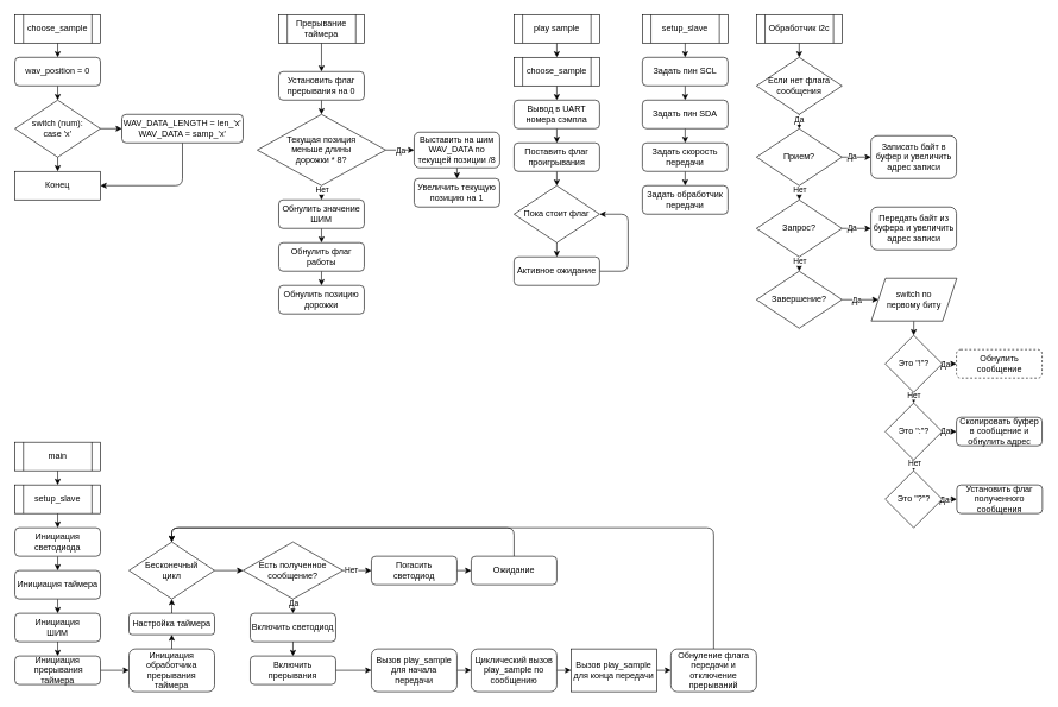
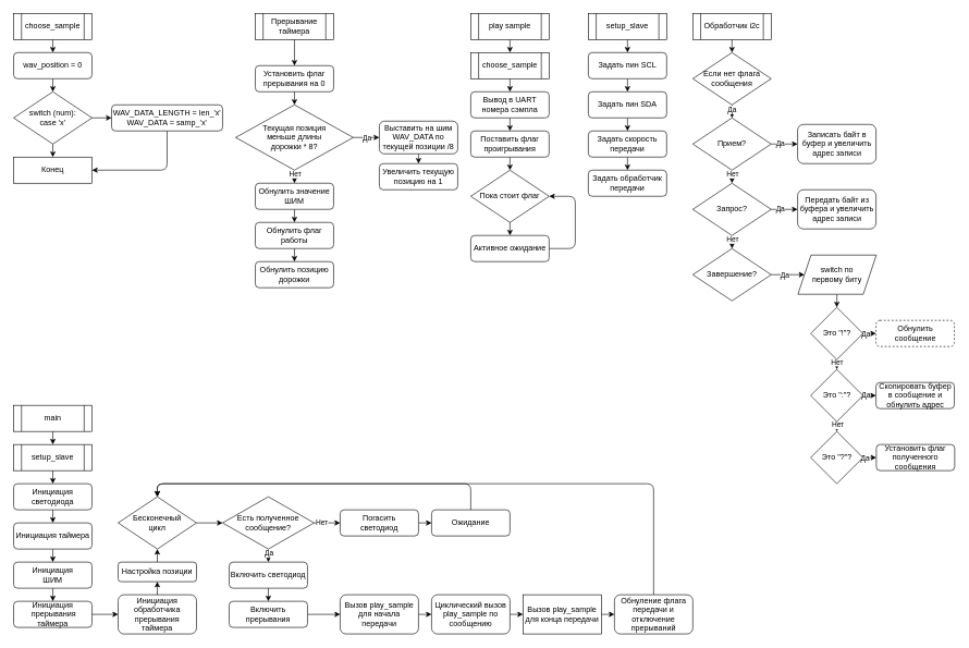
  <mxCell id="0" />
  <mxCell id="1" parent="0" />
  <mxCell id="2" style="edgeStyle=none;html=1;entryX=0.5;entryY=0;entryDx=0;entryDy=0;" edge="1" parent="1" source="3" target="8"><mxGeometry relative="1" as="geometry" /></mxCell>
  <mxCell id="3" value="choose_sample" style="shape=process;whiteSpace=wrap;html=1;backgroundOutline=1;" vertex="1" parent="1"><mxGeometry x="20" y="20" width="120" height="40" as="geometry" /></mxCell>
  <mxCell id="4" style="edgeStyle=none;html=1;entryX=0.5;entryY=0;entryDx=0;entryDy=0;" edge="1" parent="1" source="6" target="9"><mxGeometry relative="1" as="geometry" /></mxCell>
  <mxCell id="5" style="edgeStyle=none;html=1;entryX=0;entryY=0.5;entryDx=0;entryDy=0;" edge="1" parent="1" source="6" target="11"><mxGeometry relative="1" as="geometry" /></mxCell>
  <mxCell id="6" value="switch (num):&lt;br&gt;case 'x'" style="rhombus;whiteSpace=wrap;html=1;" vertex="1" parent="1"><mxGeometry x="20" y="140" width="120" height="80" as="geometry" /></mxCell>
  <mxCell id="7" style="edgeStyle=none;html=1;entryX=0.5;entryY=0;entryDx=0;entryDy=0;" edge="1" parent="1" source="8" target="6"><mxGeometry relative="1" as="geometry" /></mxCell>
  <mxCell id="8" value="wav_position = 0" style="rounded=1;whiteSpace=wrap;html=1;" vertex="1" parent="1"><mxGeometry x="20" y="80" width="120" height="40" as="geometry" /></mxCell>
  <mxCell id="9" value="Конец" style="rounded=0;whiteSpace=wrap;html=1;" vertex="1" parent="1"><mxGeometry x="20" y="240" width="120" height="40" as="geometry" /></mxCell>
  <mxCell id="10" style="edgeStyle=none;html=1;entryX=1;entryY=0.5;entryDx=0;entryDy=0;" edge="1" parent="1" source="11" target="9"><mxGeometry relative="1" as="geometry"><Array as="points"><mxPoint x="255" y="260" /></Array></mxGeometry></mxCell>
  <mxCell id="11" value="WAV_DATA_LENGTH = len_'x'&lt;br&gt;WAV_DATA = samp_'x'" style="rounded=1;whiteSpace=wrap;html=1;" vertex="1" parent="1"><mxGeometry x="170" y="160" width="170" height="40" as="geometry" /></mxCell>
  <mxCell id="12" style="edgeStyle=none;html=1;" edge="1" parent="1" source="13" target="15"><mxGeometry relative="1" as="geometry" /></mxCell>
  <mxCell id="13" value="Прерывание таймера" style="shape=process;whiteSpace=wrap;html=1;backgroundOutline=1;" vertex="1" parent="1"><mxGeometry x="390" y="20" width="120" height="40" as="geometry" /></mxCell>
  <mxCell id="14" style="edgeStyle=none;html=1;entryX=0.5;entryY=0;entryDx=0;entryDy=0;" edge="1" parent="1" source="15" target="20"><mxGeometry relative="1" as="geometry" /></mxCell>
  <mxCell id="15" value="Установить флаг прерывания на 0" style="rounded=1;whiteSpace=wrap;html=1;" vertex="1" parent="1"><mxGeometry x="390" y="100" width="120" height="40" as="geometry" /></mxCell>
  <mxCell id="16" style="edgeStyle=none;html=1;entryX=0.5;entryY=0;entryDx=0;entryDy=0;" edge="1" parent="1" source="20" target="22"><mxGeometry relative="1" as="geometry" /></mxCell>
  <mxCell id="17" value="Нет" style="edgeLabel;html=1;align=center;verticalAlign=middle;resizable=0;points=[];" vertex="1" connectable="0" parent="16"><mxGeometry x="-0.467" relative="1" as="geometry"><mxPoint as="offset" /></mxGeometry></mxCell>
  <mxCell id="18" style="edgeStyle=none;html=1;entryX=0;entryY=0.5;entryDx=0;entryDy=0;" edge="1" parent="1" source="20" target="27"><mxGeometry relative="1" as="geometry" /></mxCell>
  <mxCell id="19" value="Да" style="edgeLabel;html=1;align=center;verticalAlign=middle;resizable=0;points=[];" vertex="1" connectable="0" parent="18"><mxGeometry x="-0.517" y="-1" relative="1" as="geometry"><mxPoint x="10" y="-1" as="offset" /></mxGeometry></mxCell>
  <mxCell id="20" value="Текущая позиция &lt;br&gt;меньше длины &lt;br&gt;дорожки * 8?" style="rhombus;whiteSpace=wrap;html=1;" vertex="1" parent="1"><mxGeometry x="360" y="160" width="180" height="100" as="geometry" /></mxCell>
  <mxCell id="21" style="edgeStyle=none;html=1;entryX=0.5;entryY=0;entryDx=0;entryDy=0;" edge="1" parent="1" source="22" target="24"><mxGeometry relative="1" as="geometry" /></mxCell>
  <mxCell id="22" value="Обнулить значение&lt;br&gt;ШИМ" style="rounded=1;whiteSpace=wrap;html=1;" vertex="1" parent="1"><mxGeometry x="390" y="280" width="120" height="40" as="geometry" /></mxCell>
  <mxCell id="23" style="edgeStyle=none;html=1;entryX=0.5;entryY=0;entryDx=0;entryDy=0;" edge="1" parent="1" source="24" target="25"><mxGeometry relative="1" as="geometry" /></mxCell>
  <mxCell id="24" value="Обнулить флаг работы" style="rounded=1;whiteSpace=wrap;html=1;" vertex="1" parent="1"><mxGeometry x="390" y="340" width="120" height="40" as="geometry" /></mxCell>
  <mxCell id="25" value="Обнулить позицию дорожки" style="rounded=1;whiteSpace=wrap;html=1;" vertex="1" parent="1"><mxGeometry x="390" y="400" width="120" height="40" as="geometry" /></mxCell>
  <mxCell id="26" style="edgeStyle=none;html=1;entryX=0.5;entryY=0;entryDx=0;entryDy=0;" edge="1" parent="1" source="27" target="28"><mxGeometry relative="1" as="geometry" /></mxCell>
  <mxCell id="27" value="Выставить на шим WAV_DATA по текущей позиции /8" style="rounded=1;whiteSpace=wrap;html=1;" vertex="1" parent="1"><mxGeometry x="580" y="185" width="120" height="50" as="geometry" /></mxCell>
  <mxCell id="28" value="Увеличить текущую позицию на 1" style="rounded=1;whiteSpace=wrap;html=1;" vertex="1" parent="1"><mxGeometry x="580" y="250" width="120" height="40" as="geometry" /></mxCell>
  <mxCell id="29" style="edgeStyle=none;html=1;entryX=0.5;entryY=0;entryDx=0;entryDy=0;" edge="1" parent="1" source="30" target="32"><mxGeometry relative="1" as="geometry" /></mxCell>
  <mxCell id="30" value="play sample" style="shape=process;whiteSpace=wrap;html=1;backgroundOutline=1;" vertex="1" parent="1"><mxGeometry x="720" y="20" width="120" height="40" as="geometry" /></mxCell>
  <mxCell id="31" style="edgeStyle=none;html=1;entryX=0.5;entryY=0;entryDx=0;entryDy=0;" edge="1" parent="1" source="32" target="34"><mxGeometry relative="1" as="geometry" /></mxCell>
  <mxCell id="32" value="choose_sample" style="shape=process;whiteSpace=wrap;html=1;backgroundOutline=1;" vertex="1" parent="1"><mxGeometry x="720" y="80" width="120" height="40" as="geometry" /></mxCell>
  <mxCell id="33" style="edgeStyle=none;html=1;entryX=0.5;entryY=0;entryDx=0;entryDy=0;" edge="1" parent="1" source="34" target="36"><mxGeometry relative="1" as="geometry" /></mxCell>
  <mxCell id="34" value="Вывод в UART номера сэмпла" style="rounded=1;whiteSpace=wrap;html=1;" vertex="1" parent="1"><mxGeometry x="720" y="140" width="120" height="40" as="geometry" /></mxCell>
  <mxCell id="35" style="edgeStyle=none;html=1;entryX=0.5;entryY=0;entryDx=0;entryDy=0;" edge="1" parent="1" source="36" target="38"><mxGeometry relative="1" as="geometry" /></mxCell>
  <mxCell id="36" value="Поставить флаг проигрывания" style="rounded=1;whiteSpace=wrap;html=1;" vertex="1" parent="1"><mxGeometry x="720" y="200" width="120" height="40" as="geometry" /></mxCell>
  <mxCell id="37" style="edgeStyle=none;html=1;entryX=0.5;entryY=0;entryDx=0;entryDy=0;" edge="1" parent="1" source="38" target="40"><mxGeometry relative="1" as="geometry" /></mxCell>
  <mxCell id="38" value="Пока стоит флаг" style="rhombus;whiteSpace=wrap;html=1;" vertex="1" parent="1"><mxGeometry x="720" y="260" width="120" height="80" as="geometry" /></mxCell>
  <mxCell id="39" style="edgeStyle=none;html=1;entryX=1;entryY=0.5;entryDx=0;entryDy=0;" edge="1" parent="1" source="40" target="38"><mxGeometry relative="1" as="geometry"><Array as="points"><mxPoint x="880" y="380" /><mxPoint x="880" y="300" /></Array></mxGeometry></mxCell>
  <mxCell id="40" value="Активное ожидание" style="rounded=1;whiteSpace=wrap;html=1;" vertex="1" parent="1"><mxGeometry x="720" y="360" width="120" height="40" as="geometry" /></mxCell>
  <mxCell id="41" style="edgeStyle=none;html=1;entryX=0.5;entryY=0;entryDx=0;entryDy=0;" edge="1" parent="1" source="42" target="44"><mxGeometry relative="1" as="geometry" /></mxCell>
  <mxCell id="42" value="setup_slave" style="shape=process;whiteSpace=wrap;html=1;backgroundOutline=1;" vertex="1" parent="1"><mxGeometry x="900" y="20" width="120" height="40" as="geometry" /></mxCell>
  <mxCell id="43" style="edgeStyle=none;html=1;entryX=0.5;entryY=0;entryDx=0;entryDy=0;" edge="1" parent="1" source="44" target="46"><mxGeometry relative="1" as="geometry" /></mxCell>
  <mxCell id="44" value="Задать пин SCL" style="rounded=1;whiteSpace=wrap;html=1;" vertex="1" parent="1"><mxGeometry x="900" y="80" width="120" height="40" as="geometry" /></mxCell>
  <mxCell id="45" style="edgeStyle=none;html=1;entryX=0.5;entryY=0;entryDx=0;entryDy=0;" edge="1" parent="1" source="46" target="48"><mxGeometry relative="1" as="geometry" /></mxCell>
  <mxCell id="46" value="Задать пин SDA" style="rounded=1;whiteSpace=wrap;html=1;" vertex="1" parent="1"><mxGeometry x="900" y="140" width="120" height="40" as="geometry" /></mxCell>
  <mxCell id="47" style="edgeStyle=none;html=1;entryX=0.5;entryY=0;entryDx=0;entryDy=0;" edge="1" parent="1" source="48" target="49"><mxGeometry relative="1" as="geometry" /></mxCell>
  <mxCell id="48" value="Задать скорость передачи" style="rounded=1;whiteSpace=wrap;html=1;" vertex="1" parent="1"><mxGeometry x="900" y="200" width="120" height="40" as="geometry" /></mxCell>
  <mxCell id="49" value="Задать обработчик передачи" style="rounded=1;whiteSpace=wrap;html=1;" vertex="1" parent="1"><mxGeometry x="900" y="260" width="120" height="40" as="geometry" /></mxCell>
  <mxCell id="50" style="edgeStyle=none;html=1;entryX=0.5;entryY=0;entryDx=0;entryDy=0;" edge="1" parent="1" source="51" target="54"><mxGeometry relative="1" as="geometry" /></mxCell>
  <mxCell id="51" value="Обработчик i2c" style="shape=process;whiteSpace=wrap;html=1;backgroundOutline=1;" vertex="1" parent="1"><mxGeometry x="1060" y="20" width="120" height="40" as="geometry" /></mxCell>
  <mxCell id="52" style="edgeStyle=none;html=1;entryX=0.5;entryY=0;entryDx=0;entryDy=0;" edge="1" parent="1" source="54" target="59"><mxGeometry relative="1" as="geometry" /></mxCell>
  <mxCell id="53" value="Да" style="edgeLabel;html=1;align=center;verticalAlign=middle;resizable=0;points=[];" vertex="1" connectable="0" parent="52"><mxGeometry x="-0.321" y="-1" relative="1" as="geometry"><mxPoint as="offset" /></mxGeometry></mxCell>
  <mxCell id="54" value="Если нет флага сообщения" style="rhombus;whiteSpace=wrap;html=1;" vertex="1" parent="1"><mxGeometry x="1060" y="80" width="120" height="80" as="geometry" /></mxCell>
  <mxCell id="55" style="edgeStyle=none;html=1;entryX=0.5;entryY=0;entryDx=0;entryDy=0;" edge="1" parent="1" source="59" target="64"><mxGeometry relative="1" as="geometry" /></mxCell>
  <mxCell id="56" value="Нет" style="edgeLabel;html=1;align=center;verticalAlign=middle;resizable=0;points=[];" vertex="1" connectable="0" parent="55"><mxGeometry x="-0.53" relative="1" as="geometry"><mxPoint as="offset" /></mxGeometry></mxCell>
  <mxCell id="57" style="edgeStyle=none;html=1;entryX=0;entryY=0.5;entryDx=0;entryDy=0;" edge="1" parent="1" source="59" target="68"><mxGeometry relative="1" as="geometry" /></mxCell>
  <mxCell id="58" value="Да" style="edgeLabel;html=1;align=center;verticalAlign=middle;resizable=0;points=[];" vertex="1" connectable="0" parent="57"><mxGeometry x="-0.379" y="1" relative="1" as="geometry"><mxPoint as="offset" /></mxGeometry></mxCell>
  <mxCell id="59" value="Прием?" style="rhombus;whiteSpace=wrap;html=1;" vertex="1" parent="1"><mxGeometry x="1060" y="180" width="120" height="80" as="geometry" /></mxCell>
  <mxCell id="60" style="edgeStyle=none;html=1;entryX=0.5;entryY=0;entryDx=0;entryDy=0;" edge="1" parent="1" source="64" target="67"><mxGeometry relative="1" as="geometry" /></mxCell>
  <mxCell id="61" value="Нет" style="edgeLabel;html=1;align=center;verticalAlign=middle;resizable=0;points=[];" vertex="1" connectable="0" parent="60"><mxGeometry x="-0.507" relative="1" as="geometry"><mxPoint as="offset" /></mxGeometry></mxCell>
  <mxCell id="62" style="edgeStyle=none;html=1;entryX=0;entryY=0.5;entryDx=0;entryDy=0;" edge="1" parent="1" source="64" target="69"><mxGeometry relative="1" as="geometry" /></mxCell>
  <mxCell id="63" value="Да" style="edgeLabel;html=1;align=center;verticalAlign=middle;resizable=0;points=[];" vertex="1" connectable="0" parent="62"><mxGeometry x="-0.379" y="1" relative="1" as="geometry"><mxPoint as="offset" /></mxGeometry></mxCell>
  <mxCell id="64" value="Запрос?" style="rhombus;whiteSpace=wrap;html=1;" vertex="1" parent="1"><mxGeometry x="1060" y="280" width="120" height="80" as="geometry" /></mxCell>
  <mxCell id="65" style="edgeStyle=none;html=1;entryX=0;entryY=0.5;entryDx=0;entryDy=0;" edge="1" parent="1" source="67" target="71"><mxGeometry relative="1" as="geometry" /></mxCell>
  <mxCell id="66" value="Да" style="edgeLabel;html=1;align=center;verticalAlign=middle;resizable=0;points=[];" vertex="1" connectable="0" parent="65"><mxGeometry x="-0.224" relative="1" as="geometry"><mxPoint as="offset" /></mxGeometry></mxCell>
  <mxCell id="67" value="Завершение?" style="rhombus;whiteSpace=wrap;html=1;" vertex="1" parent="1"><mxGeometry x="1060" y="380" width="120" height="80" as="geometry" /></mxCell>
  <mxCell id="68" value="Записать байт в буфер и увеличить адрес записи" style="rounded=1;whiteSpace=wrap;html=1;" vertex="1" parent="1"><mxGeometry x="1220.5" y="190" width="120" height="60" as="geometry" /></mxCell>
  <mxCell id="69" value="Передать байт из буфера и увеличить адрес записи" style="rounded=1;whiteSpace=wrap;html=1;" vertex="1" parent="1"><mxGeometry x="1220.5" y="290" width="120" height="60" as="geometry" /></mxCell>
  <mxCell id="70" style="edgeStyle=none;html=1;entryX=0.5;entryY=0;entryDx=0;entryDy=0;" edge="1" parent="1" source="71" target="76"><mxGeometry relative="1" as="geometry" /></mxCell>
  <mxCell id="71" value="switch по &lt;br&gt;первому биту" style="shape=parallelogram;perimeter=parallelogramPerimeter;whiteSpace=wrap;html=1;fixedSize=1;" vertex="1" parent="1"><mxGeometry x="1221" y="390" width="120" height="60" as="geometry" /></mxCell>
  <mxCell id="72" style="edgeStyle=none;html=1;entryX=0;entryY=0.5;entryDx=0;entryDy=0;" edge="1" parent="1" source="76" target="85"><mxGeometry relative="1" as="geometry" /></mxCell>
  <mxCell id="73" value="Да" style="edgeLabel;html=1;align=center;verticalAlign=middle;resizable=0;points=[];" vertex="1" connectable="0" parent="72"><mxGeometry x="-0.606" relative="1" as="geometry"><mxPoint as="offset" /></mxGeometry></mxCell>
  <mxCell id="74" style="edgeStyle=none;html=1;entryX=0.5;entryY=0;entryDx=0;entryDy=0;" edge="1" parent="1" source="76" target="84"><mxGeometry relative="1" as="geometry" /></mxCell>
  <mxCell id="75" value="Нет" style="edgeLabel;html=1;align=center;verticalAlign=middle;resizable=0;points=[];" vertex="1" connectable="0" parent="74"><mxGeometry x="-0.56" relative="1" as="geometry"><mxPoint as="offset" /></mxGeometry></mxCell>
  <mxCell id="76" value="Это &quot;!&quot;?" style="rhombus;whiteSpace=wrap;html=1;" vertex="1" parent="1"><mxGeometry x="1240.5" y="470" width="80" height="80" as="geometry" /></mxCell>
  <mxCell id="77" style="edgeStyle=none;html=1;entryX=0;entryY=0.5;entryDx=0;entryDy=0;" edge="1" parent="1" source="79" target="86"><mxGeometry relative="1" as="geometry" /></mxCell>
  <mxCell id="78" value="Да" style="edgeLabel;html=1;align=center;verticalAlign=middle;resizable=0;points=[];" vertex="1" connectable="0" parent="77"><mxGeometry x="-0.661" relative="1" as="geometry"><mxPoint as="offset" /></mxGeometry></mxCell>
  <mxCell id="79" value="Это &quot;?&quot;?" style="rhombus;whiteSpace=wrap;html=1;" vertex="1" parent="1"><mxGeometry x="1240.5" y="660" width="80" height="80" as="geometry" /></mxCell>
  <mxCell id="80" style="edgeStyle=none;html=1;entryX=0;entryY=0.5;entryDx=0;entryDy=0;" edge="1" parent="1" source="84" target="87"><mxGeometry relative="1" as="geometry" /></mxCell>
  <mxCell id="81" value="Да" style="edgeLabel;html=1;align=center;verticalAlign=middle;resizable=0;points=[];" vertex="1" connectable="0" parent="80"><mxGeometry x="-0.606" y="1" relative="1" as="geometry"><mxPoint as="offset" /></mxGeometry></mxCell>
  <mxCell id="82" style="edgeStyle=none;html=1;" edge="1" parent="1" source="84" target="79"><mxGeometry relative="1" as="geometry" /></mxCell>
  <mxCell id="83" value="Нет" style="edgeLabel;html=1;align=center;verticalAlign=middle;resizable=0;points=[];" vertex="1" connectable="0" parent="82"><mxGeometry x="-0.482" y="1" relative="1" as="geometry"><mxPoint as="offset" /></mxGeometry></mxCell>
  <mxCell id="84" value="Это &quot;:&quot;?" style="rhombus;whiteSpace=wrap;html=1;" vertex="1" parent="1"><mxGeometry x="1240.5" y="565" width="80" height="80" as="geometry" /></mxCell>
  <mxCell id="85" value="Обнулить сообщение" style="rounded=1;whiteSpace=wrap;html=1;dashed=1;" vertex="1" parent="1"><mxGeometry x="1340.5" y="490" width="120" height="40" as="geometry" /></mxCell>
  <mxCell id="86" value="Установить флаг полученного сообщения" style="rounded=1;whiteSpace=wrap;html=1;" vertex="1" parent="1"><mxGeometry x="1341" y="680" width="120" height="40" as="geometry" /></mxCell>
  <mxCell id="87" value="Скопировать буфер в сообщение и обнулить адрес" style="rounded=1;whiteSpace=wrap;html=1;" vertex="1" parent="1"><mxGeometry x="1340.5" y="585" width="120" height="40" as="geometry" /></mxCell>
  <mxCell id="88" style="edgeStyle=none;html=1;entryX=0.5;entryY=0;entryDx=0;entryDy=0;" edge="1" parent="1" source="89" target="93"><mxGeometry relative="1" as="geometry" /></mxCell>
  <mxCell id="89" value="main" style="shape=process;whiteSpace=wrap;html=1;backgroundOutline=1;" vertex="1" parent="1"><mxGeometry x="20" y="620" width="120" height="40" as="geometry" /></mxCell>
  <mxCell id="90" style="edgeStyle=none;html=1;" edge="1" parent="1" source="91" target="95"><mxGeometry relative="1" as="geometry" /></mxCell>
  <mxCell id="91" value="Инициация светодиода" style="rounded=1;whiteSpace=wrap;html=1;" vertex="1" parent="1"><mxGeometry x="20" y="740" width="120" height="40" as="geometry" /></mxCell>
  <mxCell id="92" style="edgeStyle=none;html=1;" edge="1" parent="1" source="93" target="91"><mxGeometry relative="1" as="geometry" /></mxCell>
  <mxCell id="93" value="setup_slave" style="shape=process;whiteSpace=wrap;html=1;backgroundOutline=1;" vertex="1" parent="1"><mxGeometry x="20" y="680" width="120" height="40" as="geometry" /></mxCell>
  <mxCell id="94" style="edgeStyle=none;html=1;entryX=0.5;entryY=0;entryDx=0;entryDy=0;" edge="1" parent="1" source="95" target="97"><mxGeometry relative="1" as="geometry" /></mxCell>
  <mxCell id="95" value="Инициация таймера" style="rounded=1;whiteSpace=wrap;html=1;" vertex="1" parent="1"><mxGeometry x="20" y="800" width="120" height="40" as="geometry" /></mxCell>
  <mxCell id="96" style="edgeStyle=none;html=1;" edge="1" parent="1" source="97" target="99"><mxGeometry relative="1" as="geometry" /></mxCell>
  <mxCell id="97" value="Инициация&lt;br&gt;ШИМ" style="rounded=1;whiteSpace=wrap;html=1;" vertex="1" parent="1"><mxGeometry x="20" y="860" width="120" height="40" as="geometry" /></mxCell>
  <mxCell id="98" style="edgeStyle=none;html=1;entryX=0;entryY=0.5;entryDx=0;entryDy=0;" edge="1" parent="1" source="99" target="101"><mxGeometry relative="1" as="geometry" /></mxCell>
  <mxCell id="99" value="Инициация&lt;br&gt;&amp;nbsp;прерывания таймера" style="rounded=1;whiteSpace=wrap;html=1;" vertex="1" parent="1"><mxGeometry x="20" y="920" width="120" height="40" as="geometry" /></mxCell>
  <mxCell id="100" style="edgeStyle=none;html=1;entryX=0.5;entryY=1;entryDx=0;entryDy=0;" edge="1" parent="1" source="101" target="103"><mxGeometry relative="1" as="geometry" /></mxCell>
  <mxCell id="101" value="Инициация&lt;br&gt;обработчика прерывания таймера" style="rounded=1;whiteSpace=wrap;html=1;" vertex="1" parent="1"><mxGeometry x="180" y="910" width="120" height="60" as="geometry" /></mxCell>
  <mxCell id="102" style="edgeStyle=none;html=1;entryX=0.5;entryY=1;entryDx=0;entryDy=0;" edge="1" parent="1" source="103" target="105"><mxGeometry relative="1" as="geometry" /></mxCell>
- <mxCell id="103" value="Настройка таймера" style="rounded=1;whiteSpace=wrap;html=1;" vertex="1" parent="1"><mxGeometry x="180" y="860" width="120" height="30" as="geometry" /></mxCell>
+ <mxCell id="103" value="Настройка позиции" style="rounded=1;whiteSpace=wrap;html=1;" vertex="1" parent="1"><mxGeometry x="180" y="860" width="120" height="30" as="geometry" /></mxCell>
  <mxCell id="104" style="edgeStyle=none;html=1;entryX=0;entryY=0.5;entryDx=0;entryDy=0;" edge="1" parent="1" source="105" target="110"><mxGeometry relative="1" as="geometry" /></mxCell>
  <mxCell id="105" value="Бесконечный&lt;br&gt;цикл" style="rhombus;whiteSpace=wrap;html=1;" vertex="1" parent="1"><mxGeometry x="180" y="760" width="120" height="80" as="geometry" /></mxCell>
  <mxCell id="106" style="edgeStyle=none;html=1;entryX=0;entryY=0.5;entryDx=0;entryDy=0;" edge="1" parent="1" source="110" target="112"><mxGeometry relative="1" as="geometry" /></mxCell>
  <mxCell id="107" value="Нет" style="edgeLabel;html=1;align=center;verticalAlign=middle;resizable=0;points=[];" vertex="1" connectable="0" parent="106"><mxGeometry x="-0.43" y="1" relative="1" as="geometry"><mxPoint as="offset" /></mxGeometry></mxCell>
  <mxCell id="108" style="edgeStyle=none;html=1;entryX=0.5;entryY=0;entryDx=0;entryDy=0;" edge="1" parent="1" source="110" target="116"><mxGeometry relative="1" as="geometry" /></mxCell>
  <mxCell id="109" value="Да" style="edgeLabel;html=1;align=center;verticalAlign=middle;resizable=0;points=[];" vertex="1" connectable="0" parent="108"><mxGeometry x="-0.446" relative="1" as="geometry"><mxPoint as="offset" /></mxGeometry></mxCell>
  <mxCell id="110" value="Есть полученное сообщение?" style="rhombus;whiteSpace=wrap;html=1;" vertex="1" parent="1"><mxGeometry x="340" y="760" width="140" height="80" as="geometry" /></mxCell>
  <mxCell id="111" style="edgeStyle=none;html=1;" edge="1" parent="1" source="112" target="114"><mxGeometry relative="1" as="geometry" /></mxCell>
  <mxCell id="112" value="Погасить &lt;br&gt;светодиод" style="rounded=1;whiteSpace=wrap;html=1;" vertex="1" parent="1"><mxGeometry x="520" y="780" width="120" height="40" as="geometry" /></mxCell>
  <mxCell id="113" style="edgeStyle=none;html=1;entryX=0.5;entryY=0;entryDx=0;entryDy=0;" edge="1" parent="1" source="114" target="105"><mxGeometry relative="1" as="geometry"><Array as="points"><mxPoint x="720" y="740" /><mxPoint x="240" y="740" /></Array></mxGeometry></mxCell>
  <mxCell id="114" value="Ожидание" style="rounded=1;whiteSpace=wrap;html=1;" vertex="1" parent="1"><mxGeometry x="660" y="780" width="120" height="40" as="geometry" /></mxCell>
  <mxCell id="115" style="edgeStyle=none;html=1;entryX=0.5;entryY=0;entryDx=0;entryDy=0;" edge="1" parent="1" source="116" target="118"><mxGeometry relative="1" as="geometry" /></mxCell>
  <mxCell id="116" value="Включить светодиод" style="rounded=1;whiteSpace=wrap;html=1;" vertex="1" parent="1"><mxGeometry x="350" y="860" width="120" height="40" as="geometry" /></mxCell>
  <mxCell id="117" style="edgeStyle=none;html=1;entryX=0;entryY=0.5;entryDx=0;entryDy=0;" edge="1" parent="1" source="118" target="122"><mxGeometry relative="1" as="geometry" /></mxCell>
  <mxCell id="118" value="Включить прерывания" style="rounded=1;whiteSpace=wrap;html=1;" vertex="1" parent="1"><mxGeometry x="350" y="920" width="120" height="40" as="geometry" /></mxCell>
  <mxCell id="119" style="edgeStyle=none;html=1;entryX=0;entryY=0.5;entryDx=0;entryDy=0;" edge="1" parent="1" source="120" target="124"><mxGeometry relative="1" as="geometry" /></mxCell>
  <mxCell id="120" value="Циклический вызов play_sample по сообщению" style="rounded=1;whiteSpace=wrap;html=1;" vertex="1" parent="1"><mxGeometry x="660" y="910" width="120" height="60" as="geometry" /></mxCell>
  <mxCell id="121" style="edgeStyle=none;html=1;entryX=0;entryY=0.5;entryDx=0;entryDy=0;" edge="1" parent="1" source="122" target="120"><mxGeometry relative="1" as="geometry" /></mxCell>
  <mxCell id="122" value="Вызов play_sample&lt;br&gt;для начала передачи" style="rounded=1;whiteSpace=wrap;html=1;" vertex="1" parent="1"><mxGeometry x="520" y="910" width="120" height="60" as="geometry" /></mxCell>
  <mxCell id="123" style="edgeStyle=none;html=1;entryX=0;entryY=0.5;entryDx=0;entryDy=0;" edge="1" parent="1" source="124" target="126"><mxGeometry relative="1" as="geometry" /></mxCell>
  <mxCell id="124" value="Вызов play_sample&lt;br&gt;для конца передачи" style="whiteSpace=wrap;html=1;rounded=0;" vertex="1" parent="1"><mxGeometry x="800" y="910" width="120" height="60" as="geometry" /></mxCell>
  <mxCell id="125" style="edgeStyle=none;html=1;entryX=0.5;entryY=0;entryDx=0;entryDy=0;" edge="1" parent="1" source="126" target="105"><mxGeometry relative="1" as="geometry"><Array as="points"><mxPoint x="1000" y="740" /><mxPoint x="240" y="740" /></Array></mxGeometry></mxCell>
  <mxCell id="126" value="Обнуление флага передачи и отключение прерываний" style="rounded=1;whiteSpace=wrap;html=1;" vertex="1" parent="1"><mxGeometry x="940" y="910" width="120" height="60" as="geometry" /></mxCell>
